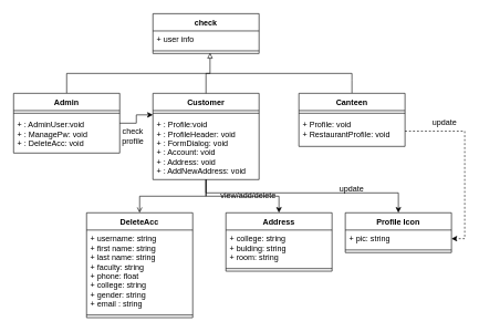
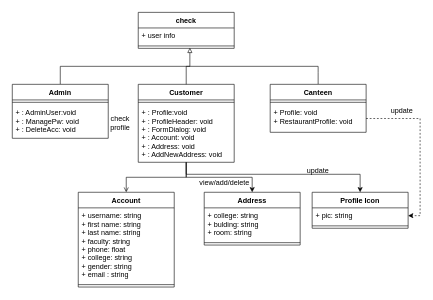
  <mxCell id="0" />
  <mxCell id="1" parent="0" />
  <mxCell id="2" value="check" style="swimlane;fontStyle=1;align=center;verticalAlign=top;childLayout=stackLayout;horizontal=1;startSize=26;horizontalStack=0;resizeParent=1;resizeParentMax=0;resizeLast=0;collapsible=1;marginBottom=0;" vertex="1" parent="1"><mxGeometry x="230" width="160" height="60" as="geometry" y="20" /></mxCell>
  <mxCell id="3" value="+ user info" style="text;strokeColor=none;fillColor=none;align=left;verticalAlign=top;spacingLeft=4;spacingRight=4;overflow=hidden;rotatable=0;points=[[0,0.5],[1,0.5]];portConstraint=eastwest;" vertex="1" parent="2"><mxGeometry y="26" width="160" height="26" as="geometry" /></mxCell>
  <mxCell id="4" value="" style="line;strokeWidth=1;fillColor=none;align=left;verticalAlign=middle;spacingTop=-1;spacingLeft=3;spacingRight=3;rotatable=0;labelPosition=right;points=[];portConstraint=eastwest;" vertex="1" parent="2"><mxGeometry y="52" width="160" height="8" as="geometry" /></mxCell>
- <mxCell id="5" style="edgeStyle=orthogonalEdgeStyle;rounded=0;orthogonalLoop=1;jettySize=auto;html=1;entryX=0;entryY=0.25;entryDx=0;entryDy=0;" edge="1" parent="1" source="7" target="12"><mxGeometry relative="1" as="geometry" /></mxCell>
  <mxCell id="6" style="edgeStyle=orthogonalEdgeStyle;rounded=0;orthogonalLoop=1;jettySize=auto;html=1;entryX=0.538;entryY=0.875;entryDx=0;entryDy=0;entryPerimeter=0;endArrow=block;endFill=0;" edge="1" parent="1" source="7" target="4"><mxGeometry relative="1" as="geometry" /></mxCell>
  <mxCell id="7" value="Admin" style="swimlane;fontStyle=1;align=center;verticalAlign=top;childLayout=stackLayout;horizontal=1;startSize=26;horizontalStack=0;resizeParent=1;resizeParentMax=0;resizeLast=0;collapsible=1;marginBottom=0;" vertex="1" parent="1"><mxGeometry x="20" y="140" width="160" height="90" as="geometry" /></mxCell>
  <mxCell id="8" value="" style="line;strokeWidth=1;fillColor=none;align=left;verticalAlign=middle;spacingTop=-1;spacingLeft=3;spacingRight=3;rotatable=0;labelPosition=right;points=[];portConstraint=eastwest;" vertex="1" parent="7"><mxGeometry y="26" width="160" height="8" as="geometry" /></mxCell>
  <mxCell id="9" value="+ : AdminUser:void&#10;+ : ManagePw: void&#10;+ : DeleteAcc: void" style="text;strokeColor=none;fillColor=none;align=left;verticalAlign=top;spacingLeft=4;spacingRight=4;overflow=hidden;rotatable=0;points=[[0,0.5],[1,0.5]];portConstraint=eastwest;" vertex="1" parent="7"><mxGeometry y="34" width="160" height="56" as="geometry" /></mxCell>
  <mxCell id="10" style="edgeStyle=orthogonalEdgeStyle;rounded=0;orthogonalLoop=1;jettySize=auto;html=1;entryX=0.5;entryY=0;entryDx=0;entryDy=0;endArrow=open;" edge="1" parent="1" source="12" target="18"><mxGeometry relative="1" as="geometry" /></mxCell>
  <mxCell id="11" style="edgeStyle=orthogonalEdgeStyle;rounded=0;orthogonalLoop=1;jettySize=auto;html=1;" edge="1" parent="1" source="12" target="15"><mxGeometry relative="1" as="geometry" /></mxCell>
  <mxCell id="12" value="Customer" style="swimlane;fontStyle=1;align=center;verticalAlign=top;childLayout=stackLayout;horizontal=1;startSize=26;horizontalStack=0;resizeParent=1;resizeParentMax=0;resizeLast=0;collapsible=1;marginBottom=0;" vertex="1" parent="1"><mxGeometry x="230" y="140" width="160" height="130" as="geometry" /></mxCell>
  <mxCell id="13" value="" style="line;strokeWidth=1;fillColor=none;align=left;verticalAlign=middle;spacingTop=-1;spacingLeft=3;spacingRight=3;rotatable=0;labelPosition=right;points=[];portConstraint=eastwest;" vertex="1" parent="12"><mxGeometry y="26" width="160" height="8" as="geometry" /></mxCell>
  <mxCell id="14" value="+ : Profile:void&#10;+ : ProfileHeader: void&#10;+ : FormDialog: void&#10;+ : Account: void&#10;+ : Address: void&#10;+ : AddNewAddress: void" style="text;strokeColor=none;fillColor=none;align=left;verticalAlign=top;spacingLeft=4;spacingRight=4;overflow=hidden;rotatable=0;points=[[0,0.5],[1,0.5]];portConstraint=eastwest;" vertex="1" parent="12"><mxGeometry y="34" width="160" height="96" as="geometry" /></mxCell>
  <mxCell id="15" value="Address" style="swimlane;fontStyle=1;align=center;verticalAlign=top;childLayout=stackLayout;horizontal=1;startSize=26;horizontalStack=0;resizeParent=1;resizeParentMax=0;resizeLast=0;collapsible=1;marginBottom=0;" vertex="1" parent="1"><mxGeometry x="340" y="320" width="160" height="88" as="geometry" /></mxCell>
  <mxCell id="16" value="+ college: string&#10;+ bulding: string&#10;+ room: string" style="text;strokeColor=none;fillColor=none;align=left;verticalAlign=top;spacingLeft=4;spacingRight=4;overflow=hidden;rotatable=0;points=[[0,0.5],[1,0.5]];portConstraint=eastwest;" vertex="1" parent="15"><mxGeometry y="26" width="160" height="54" as="geometry" /></mxCell>
  <mxCell id="17" value="" style="line;strokeWidth=1;fillColor=none;align=left;verticalAlign=middle;spacingTop=-1;spacingLeft=3;spacingRight=3;rotatable=0;labelPosition=right;points=[];portConstraint=eastwest;" vertex="1" parent="15"><mxGeometry y="80" width="160" height="8" as="geometry" /></mxCell>
- <mxCell id="18" value="DeleteAcc" style="swimlane;fontStyle=1;align=center;verticalAlign=top;childLayout=stackLayout;horizontal=1;startSize=26;horizontalStack=0;resizeParent=1;resizeParentMax=0;resizeLast=0;collapsible=1;marginBottom=0;" vertex="1" parent="1"><mxGeometry x="130" y="320" width="160" height="158" as="geometry" /></mxCell>
+ <mxCell id="18" value="Account" style="swimlane;fontStyle=1;align=center;verticalAlign=top;childLayout=stackLayout;horizontal=1;startSize=26;horizontalStack=0;resizeParent=1;resizeParentMax=0;resizeLast=0;collapsible=1;marginBottom=0;" vertex="1" parent="1"><mxGeometry x="130" y="320" width="160" height="158" as="geometry" /></mxCell>
  <mxCell id="19" value="+ username: string&#10;+ first name: string&#10;+ last name: string&#10;+ faculty: string&#10;+ phone: float&#10;+ college: string&#10;+ gender: string&#10;+ email : string&#10;" style="text;strokeColor=none;fillColor=none;align=left;verticalAlign=top;spacingLeft=4;spacingRight=4;overflow=hidden;rotatable=0;points=[[0,0.5],[1,0.5]];portConstraint=eastwest;" vertex="1" parent="18"><mxGeometry y="26" width="160" height="124" as="geometry" /></mxCell>
  <mxCell id="20" value="" style="line;strokeWidth=1;fillColor=none;align=left;verticalAlign=middle;spacingTop=-1;spacingLeft=3;spacingRight=3;rotatable=0;labelPosition=right;points=[];portConstraint=eastwest;" vertex="1" parent="18"><mxGeometry y="150" width="160" height="8" as="geometry" /></mxCell>
  <mxCell id="21" value="Profile Icon" style="swimlane;fontStyle=1;align=center;verticalAlign=top;childLayout=stackLayout;horizontal=1;startSize=26;horizontalStack=0;resizeParent=1;resizeParentMax=0;resizeLast=0;collapsible=1;marginBottom=0;" vertex="1" parent="1"><mxGeometry x="520" y="320" width="160" height="60" as="geometry" /></mxCell>
  <mxCell id="22" value="+ pic: string" style="text;strokeColor=none;fillColor=none;align=left;verticalAlign=top;spacingLeft=4;spacingRight=4;overflow=hidden;rotatable=0;points=[[0,0.5],[1,0.5]];portConstraint=eastwest;" vertex="1" parent="21"><mxGeometry y="26" width="160" height="26" as="geometry" /></mxCell>
  <mxCell id="23" value="" style="line;strokeWidth=1;fillColor=none;align=left;verticalAlign=middle;spacingTop=-1;spacingLeft=3;spacingRight=3;rotatable=0;labelPosition=right;points=[];portConstraint=eastwest;" vertex="1" parent="21"><mxGeometry y="52" width="160" height="8" as="geometry" /></mxCell>
  <mxCell id="24" style="edgeStyle=orthogonalEdgeStyle;rounded=0;orthogonalLoop=1;jettySize=auto;html=1;endArrow=none;endFill=0;" edge="1" parent="1" source="25"><mxGeometry relative="1" as="geometry"><mxPoint x="530" y="110" as="targetPoint" /></mxGeometry></mxCell>
  <mxCell id="25" value="Canteen" style="swimlane;fontStyle=1;align=center;verticalAlign=top;childLayout=stackLayout;horizontal=1;startSize=26;horizontalStack=0;resizeParent=1;resizeParentMax=0;resizeLast=0;collapsible=1;marginBottom=0;" vertex="1" parent="1"><mxGeometry x="450" y="140" width="160" height="80" as="geometry" /></mxCell>
  <mxCell id="26" value="" style="line;strokeWidth=1;fillColor=none;align=left;verticalAlign=middle;spacingTop=-1;spacingLeft=3;spacingRight=3;rotatable=0;labelPosition=right;points=[];portConstraint=eastwest;" vertex="1" parent="25"><mxGeometry y="26" width="160" height="8" as="geometry" /></mxCell>
  <mxCell id="27" value="+ Profile: void&#10;+ RestaurantProfile: void" style="text;strokeColor=none;fillColor=none;align=left;verticalAlign=top;spacingLeft=4;spacingRight=4;overflow=hidden;rotatable=0;points=[[0,0.5],[1,0.5]];portConstraint=eastwest;" vertex="1" parent="25"><mxGeometry y="34" width="160" height="46" as="geometry" /></mxCell>
  <mxCell id="28" value="check profile" style="text;html=1;strokeColor=none;fillColor=none;align=center;verticalAlign=middle;whiteSpace=wrap;rounded=0;" vertex="1" parent="1"><mxGeometry x="170" y="190" width="60" height="30" as="geometry" /></mxCell>
  <mxCell id="29" style="edgeStyle=orthogonalEdgeStyle;rounded=0;orthogonalLoop=1;jettySize=auto;html=1;entryX=0.5;entryY=0;entryDx=0;entryDy=0;" edge="1" parent="1" source="14" target="21"><mxGeometry relative="1" as="geometry"><Array as="points"><mxPoint x="310" y="290" /><mxPoint x="600" y="290" /></Array></mxGeometry></mxCell>
  <mxCell id="30" style="edgeStyle=orthogonalEdgeStyle;rounded=0;orthogonalLoop=1;jettySize=auto;html=1;entryX=1;entryY=0.5;entryDx=0;entryDy=0;dashed=1;" edge="1" parent="1" source="27" target="22"><mxGeometry relative="1" as="geometry" /></mxCell>
  <mxCell id="31" value="" style="endArrow=none;html=1;rounded=0;" edge="1" parent="1" source="12"><mxGeometry width="50" height="50" relative="1" as="geometry"><mxPoint x="360" y="310" as="sourcePoint" /><mxPoint x="310" y="110" as="targetPoint" /></mxGeometry></mxCell>
  <mxCell id="32" value="" style="endArrow=none;html=1;rounded=0;" edge="1" parent="1"><mxGeometry width="50" height="50" relative="1" as="geometry"><mxPoint x="310" y="110" as="sourcePoint" /><mxPoint x="530" y="110" as="targetPoint" /></mxGeometry></mxCell>
  <mxCell id="33" value="update" style="text;html=1;strokeColor=none;fillColor=none;align=center;verticalAlign=middle;whiteSpace=wrap;rounded=0;" vertex="1" parent="1"><mxGeometry x="640" y="170" width="60" height="30" as="geometry" /></mxCell>
  <mxCell id="34" value="update" style="text;html=1;strokeColor=none;fillColor=none;align=center;verticalAlign=middle;whiteSpace=wrap;rounded=0;" vertex="1" parent="1"><mxGeometry x="500" y="270" width="60" height="30" as="geometry" /></mxCell>
- <mxCell id="35" value="view/add/delete" style="text;html=1;strokeColor=none;fillColor=none;align=center;verticalAlign=middle;whiteSpace=wrap;rounded=0;" vertex="1" parent="1"><mxGeometry x="344" y="280" width="60" height="30" as="geometry" /></mxCell>
+ <mxCell id="35" value="view/add/delete" style="text;html=1;strokeColor=none;fillColor=none;align=center;verticalAlign=middle;whiteSpace=wrap;rounded=0;" vertex="1" parent="1"><mxGeometry x="344" y="290" width="60" height="30" as="geometry" /></mxCell>
